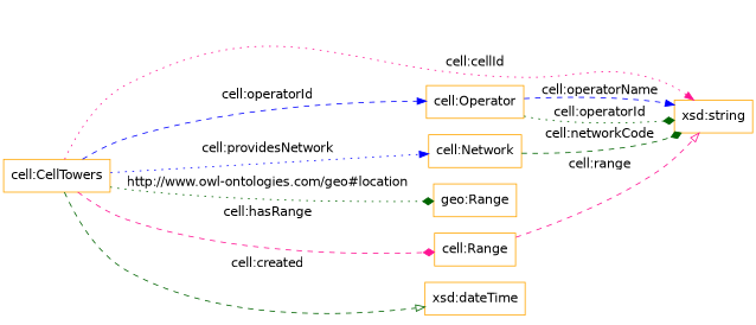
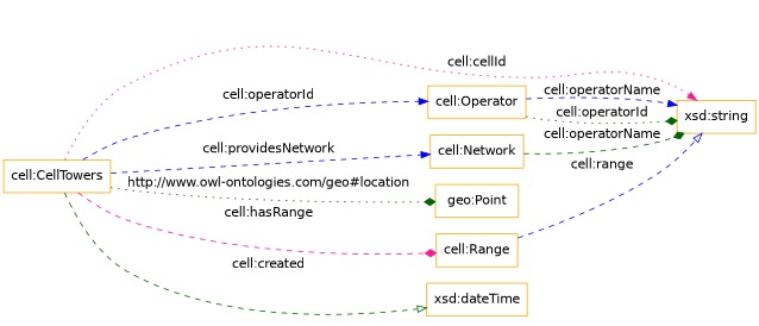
  digraph {
    fontname="DejaVu Sans"
    rankdir=LR
    node [color=orange fontname="DejaVu Sans" shape=rectangle]
    edge [arrowhead=normal color=darkgreen fontname="DejaVu Sans" style=dashed]
    "cell:CellTowers"
    "xsd:string"
    "cell:Operator"
    "cell:Network"
-   "geo:Point" [label="geo:Range"]
+   "geo:Point"
    "cell:Range"
    "xsd:dateTime"
    "cell:CellTowers" -> "xsd:string" [color=deeppink label="cell:cellId" style=dotted]
    "cell:CellTowers" -> "cell:Operator" [color=blue label="cell:operatorId"]
-   "cell:CellTowers" -> "cell:Network" [color=blue label="cell:providesNetwork" style=dotted]
+   "cell:CellTowers" -> "cell:Network" [color=blue label="cell:providesNetwork"]
    "cell:CellTowers" -> "geo:Point" [arrowhead=diamond label="http://www.owl-ontologies.com/geo#location" style=dotted]
    "cell:CellTowers" -> "cell:Range" [arrowhead=diamond color=deeppink label="cell:hasRange"]
    "cell:CellTowers" -> "xsd:dateTime" [arrowhead=onormal label="cell:created"]
    "cell:Operator" -> "xsd:string" [color=blue label="cell:operatorName"]
    "cell:Operator" -> "xsd:string" [arrowhead=diamond label="cell:operatorId" style=dotted]
-   "cell:Network" -> "xsd:string" [arrowhead=diamond label="cell:networkCode"]
-   "cell:Range" -> "xsd:string" [arrowhead=onormal color=deeppink label="cell:range"]
+   "cell:Network" -> "xsd:string" [arrowhead=diamond label="cell:operatorName"]
+   "cell:Range" -> "xsd:string" [arrowhead=onormal color=blue label="cell:range"]
  }
